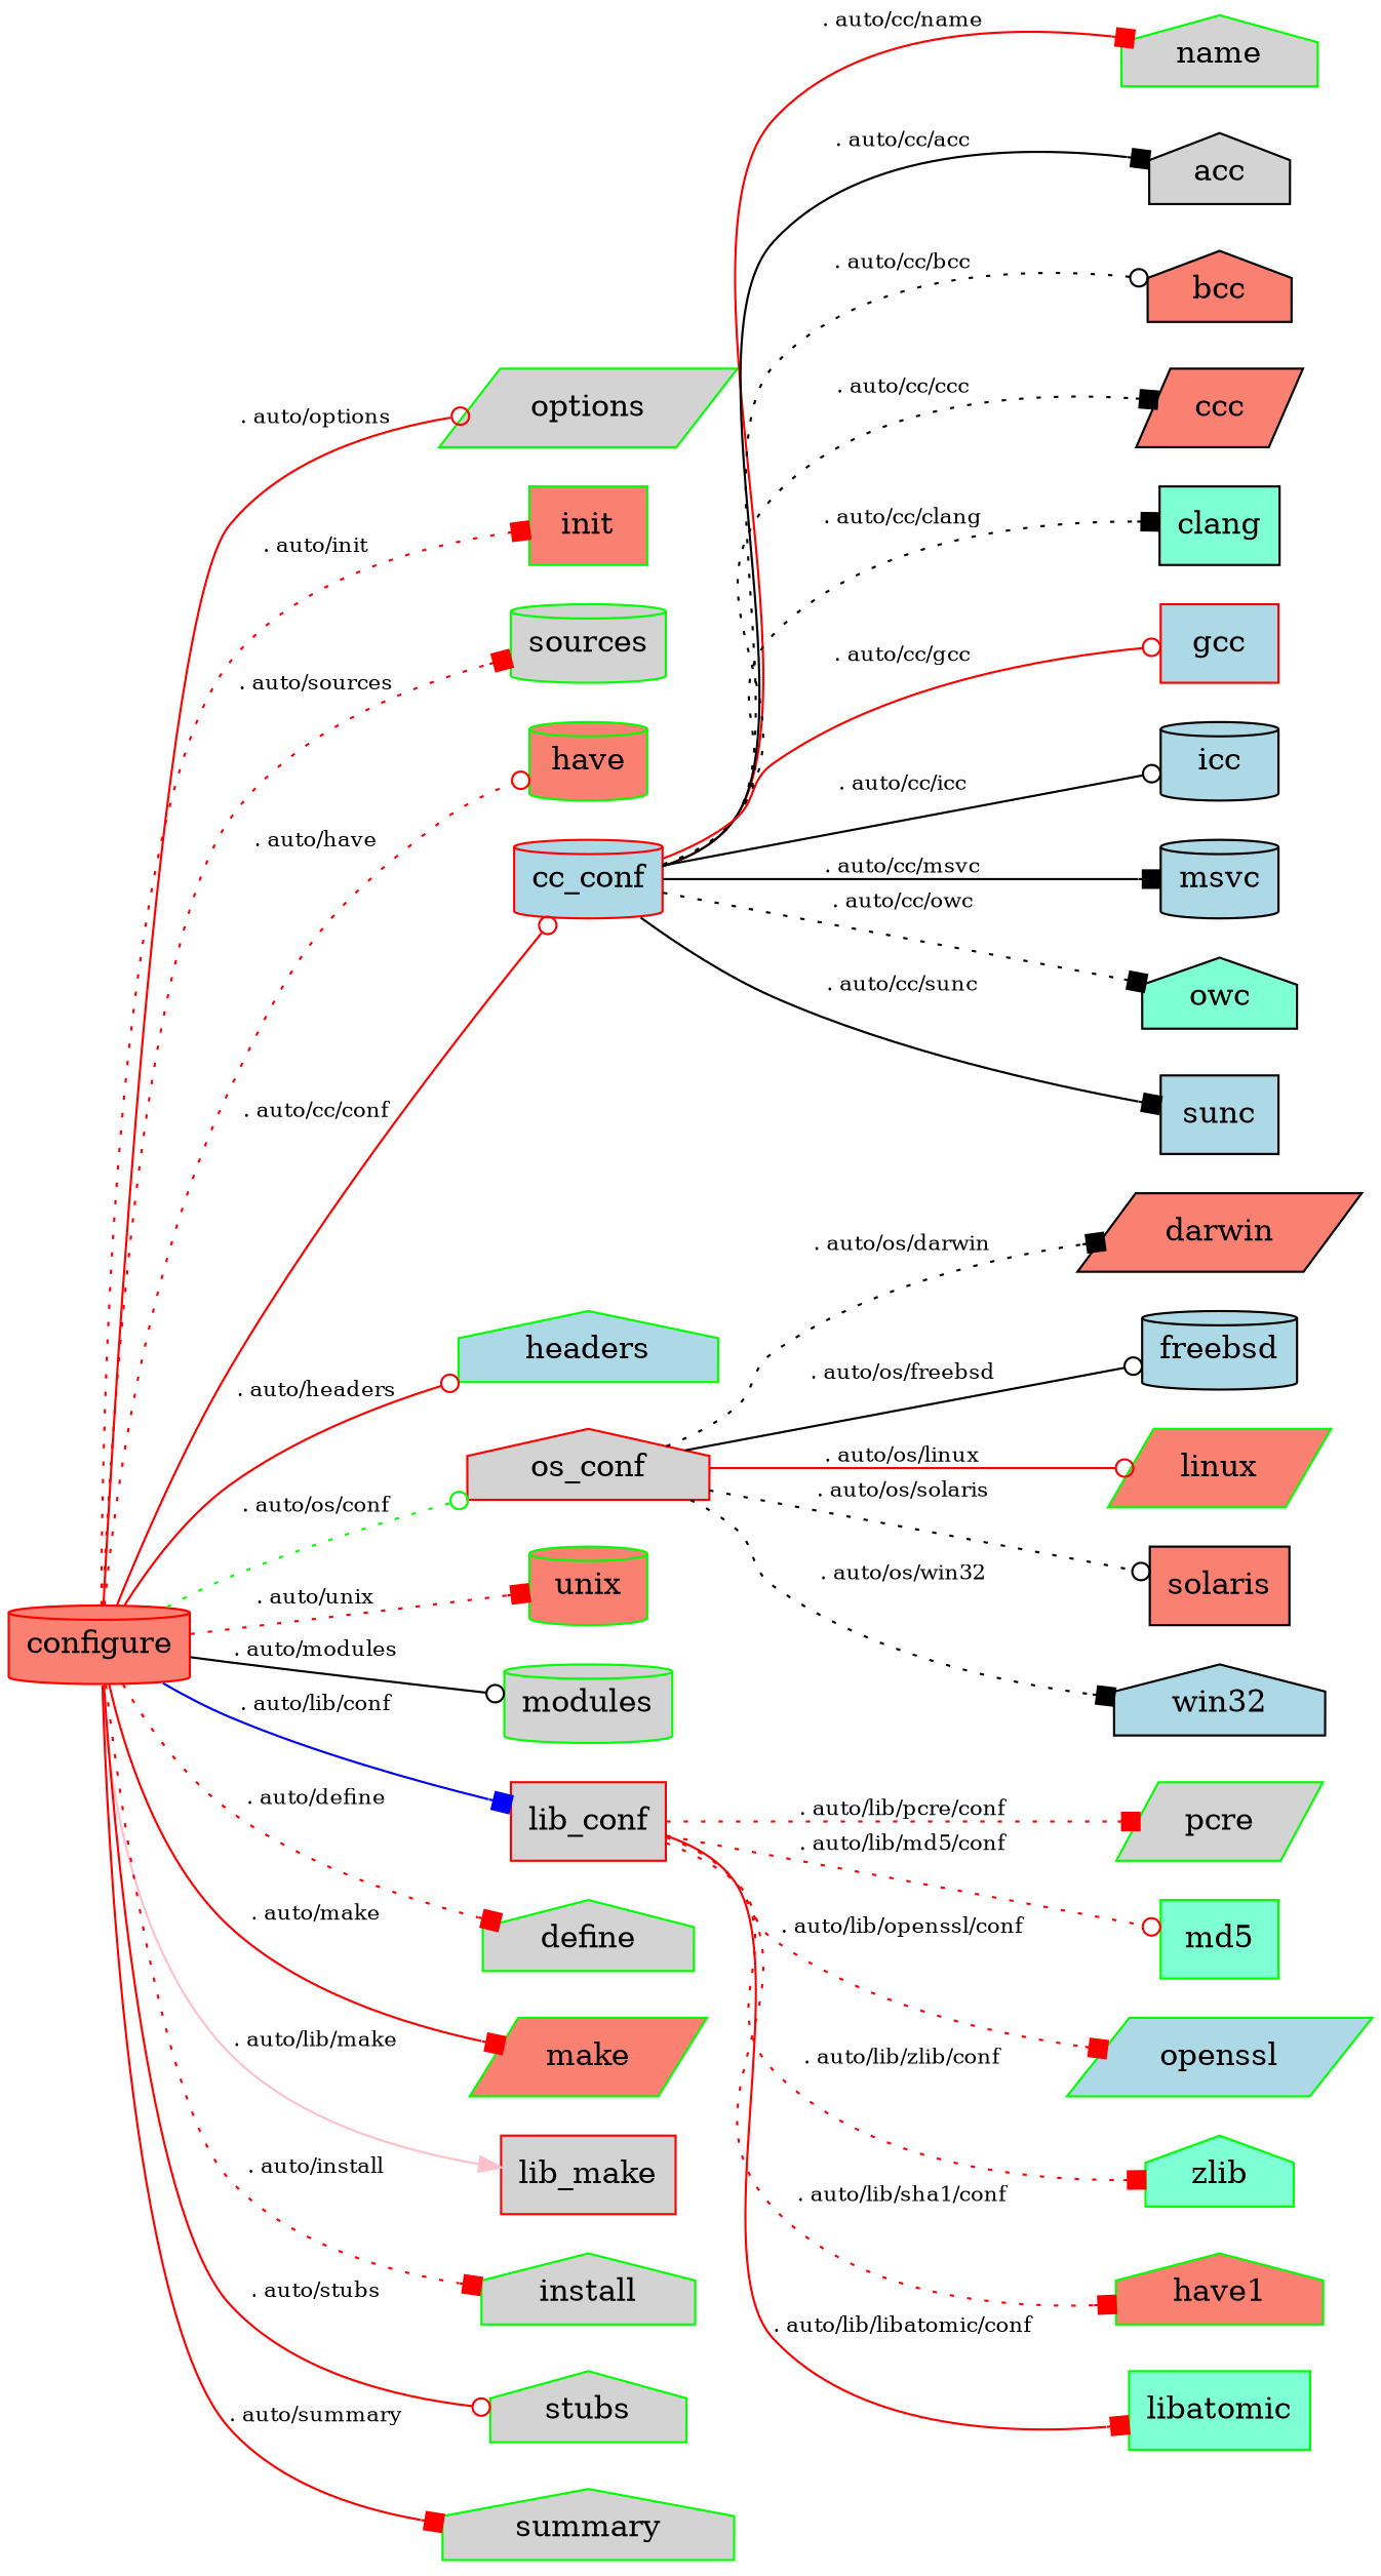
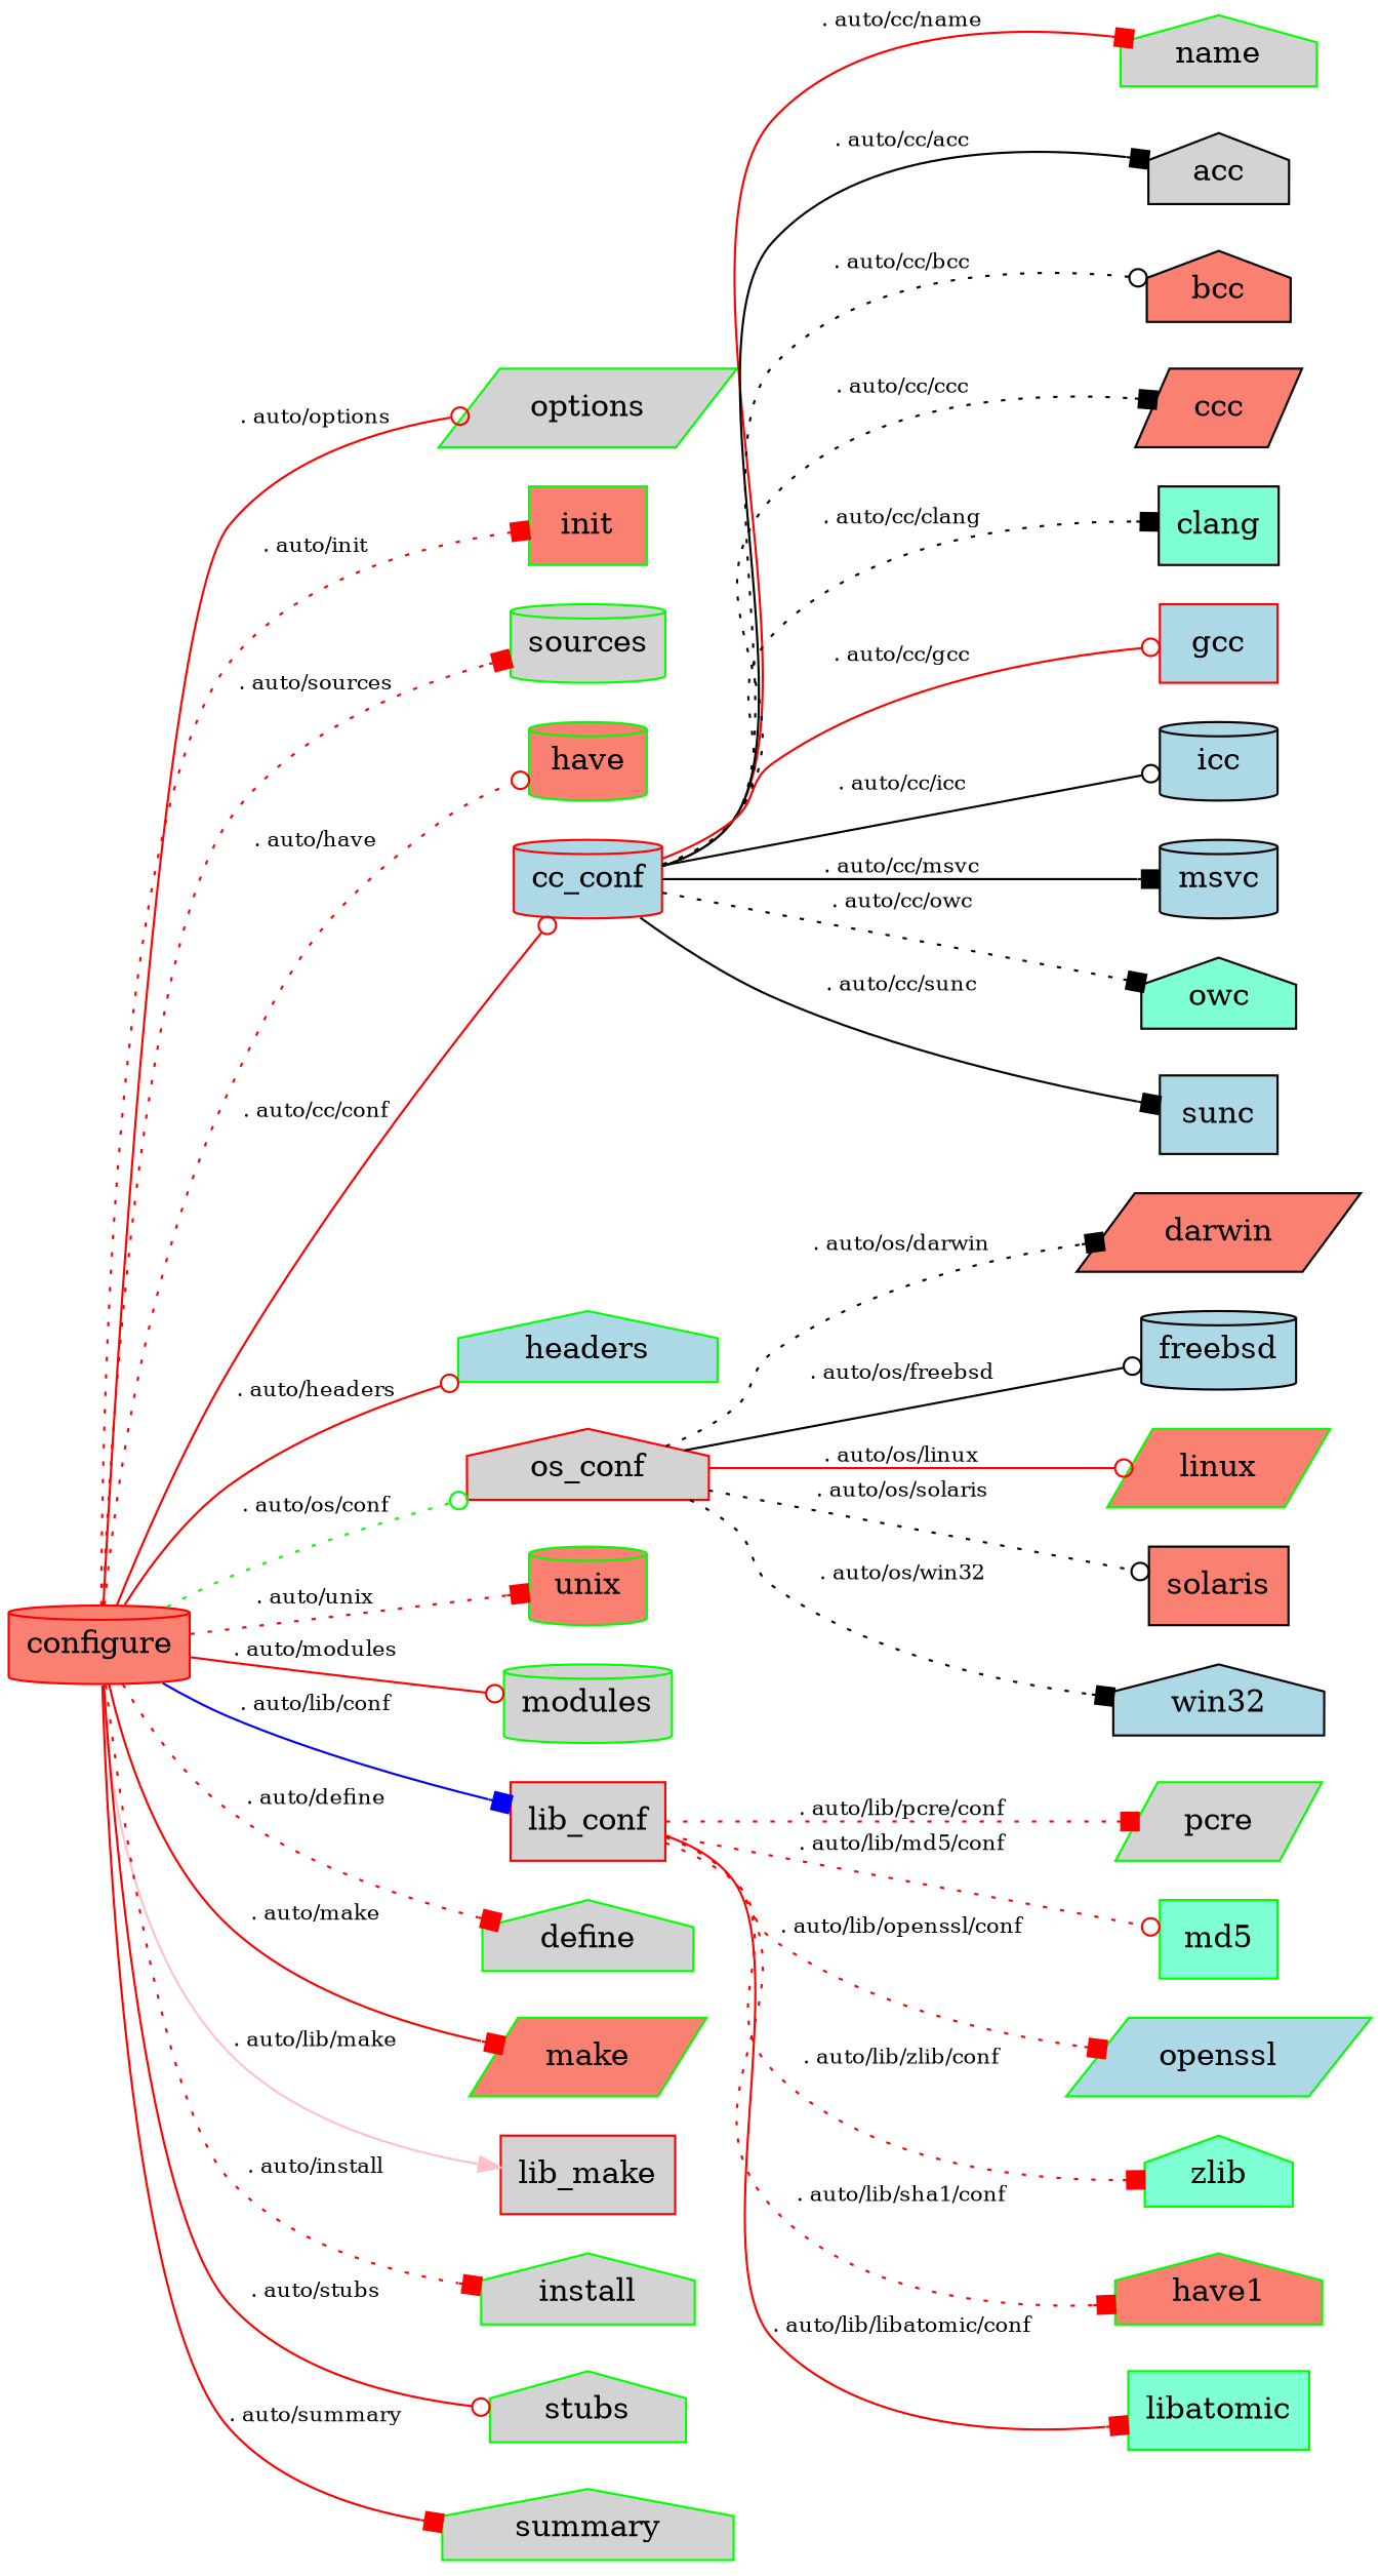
  digraph {
    fontname="DejaVu Serif"
    rankdir=LR
    node [color=green fillcolor=lightgrey fontname="DejaVu Serif" shape=house style=filled]
    edge [arrowhead=box color=red fontname="DejaVu Serif" fontsize=10 style=dotted]
    configure [color=red fillcolor=salmon shape=cylinder]
    options [shape=parallelogram]
    init [fillcolor=salmon shape=box]
    sources [shape=cylinder]
    have [fillcolor=salmon shape=cylinder]
    cc_conf [color=red fillcolor=lightblue shape=cylinder]
    headers [fillcolor=lightblue]
    os_conf [color=red]
    unix [fillcolor=salmon shape=cylinder]
    modules [shape=cylinder]
    lib_conf [color=red shape=box]
    define
    make [fillcolor=salmon shape=parallelogram]
    lib_make [color=red shape=box]
    install
    stubs
    summary
    name
    acc [color=""]
    bcc [fillcolor=salmon color=""]
    ccc [fillcolor=salmon shape=parallelogram color=""]
    clang [fillcolor=aquamarine shape=box color=""]
    gcc [color=red fillcolor=lightblue shape=box]
    icc [fillcolor=lightblue shape=cylinder color=""]
    msvc [fillcolor=lightblue shape=cylinder color=""]
    owc [fillcolor=aquamarine color=""]
    sunc [fillcolor=lightblue shape=box color=""]
    darwin [fillcolor=salmon shape=parallelogram color=""]
    freebsd [fillcolor=lightblue shape=cylinder color=""]
    linux [fillcolor=salmon shape=parallelogram]
    solaris [fillcolor=salmon shape=box color=""]
    win32 [fillcolor=lightblue color=""]
    pcre [shape=parallelogram]
    md5 [fillcolor=aquamarine shape=box]
    openssl [fillcolor=lightblue shape=parallelogram]
    zlib [fillcolor=aquamarine]
    n37 [fillcolor=salmon label=have1]
    libatomic [fillcolor=aquamarine shape=box]
    configure -> options [arrowhead=odot label=". auto/options" style=solid]
    configure -> init [label=". auto/init"]
    configure -> sources [label=". auto/sources"]
    configure -> have [arrowhead=odot label=". auto/have"]
    configure -> cc_conf [arrowhead=odot label=". auto/cc/conf" style=solid]
    configure -> headers [arrowhead=odot label=". auto/headers" style=solid]
    configure -> os_conf [arrowhead=odot color=green label=". auto/os/conf"]
    configure -> unix [label=". auto/unix"]
-   configure -> modules [arrowhead=odot color=black label=". auto/modules" style=solid]
+   configure -> modules [arrowhead=odot label=". auto/modules" style=solid]
    configure -> lib_conf [color=blue label=". auto/lib/conf" style=solid]
    configure -> define [label=". auto/define"]
    configure -> make [label=". auto/make" style=solid]
    configure -> lib_make [color=pink label=". auto/lib/make" arrowhead="" style=""]
    configure -> install [label=". auto/install"]
    configure -> stubs [arrowhead=odot label=". auto/stubs" style=solid]
    configure -> summary [label=". auto/summary" style=solid]
    cc_conf -> name [label=". auto/cc/name" style=solid]
    cc_conf -> acc [label=". auto/cc/acc" style=solid color=""]
    cc_conf -> bcc [arrowhead=odot label=". auto/cc/bcc" color=""]
    cc_conf -> ccc [label=". auto/cc/ccc" color=""]
    cc_conf -> clang [label=". auto/cc/clang" color=""]
    cc_conf -> gcc [arrowhead=odot label=". auto/cc/gcc" style=solid]
    cc_conf -> icc [arrowhead=odot label=". auto/cc/icc" style=solid color=""]
    cc_conf -> msvc [label=". auto/cc/msvc" style=solid color=""]
    cc_conf -> owc [label=". auto/cc/owc" color=""]
    cc_conf -> sunc [label=". auto/cc/sunc" style=solid color=""]
    os_conf -> darwin [label=". auto/os/darwin" color=""]
    os_conf -> freebsd [arrowhead=odot label=". auto/os/freebsd" style=solid color=""]
    os_conf -> linux [arrowhead=odot label=". auto/os/linux" style=solid]
    os_conf -> solaris [arrowhead=odot label=". auto/os/solaris" color=""]
    os_conf -> win32 [label=". auto/os/win32" color=""]
    lib_conf -> pcre [label=". auto/lib/pcre/conf"]
    lib_conf -> md5 [arrowhead=odot label=". auto/lib/md5/conf"]
    lib_conf -> openssl [label=". auto/lib/openssl/conf"]
    lib_conf -> zlib [label=". auto/lib/zlib/conf"]
    lib_conf -> n37 [label=". auto/lib/sha1/conf"]
    lib_conf -> libatomic [label=". auto/lib/libatomic/conf" style=solid]
  }
